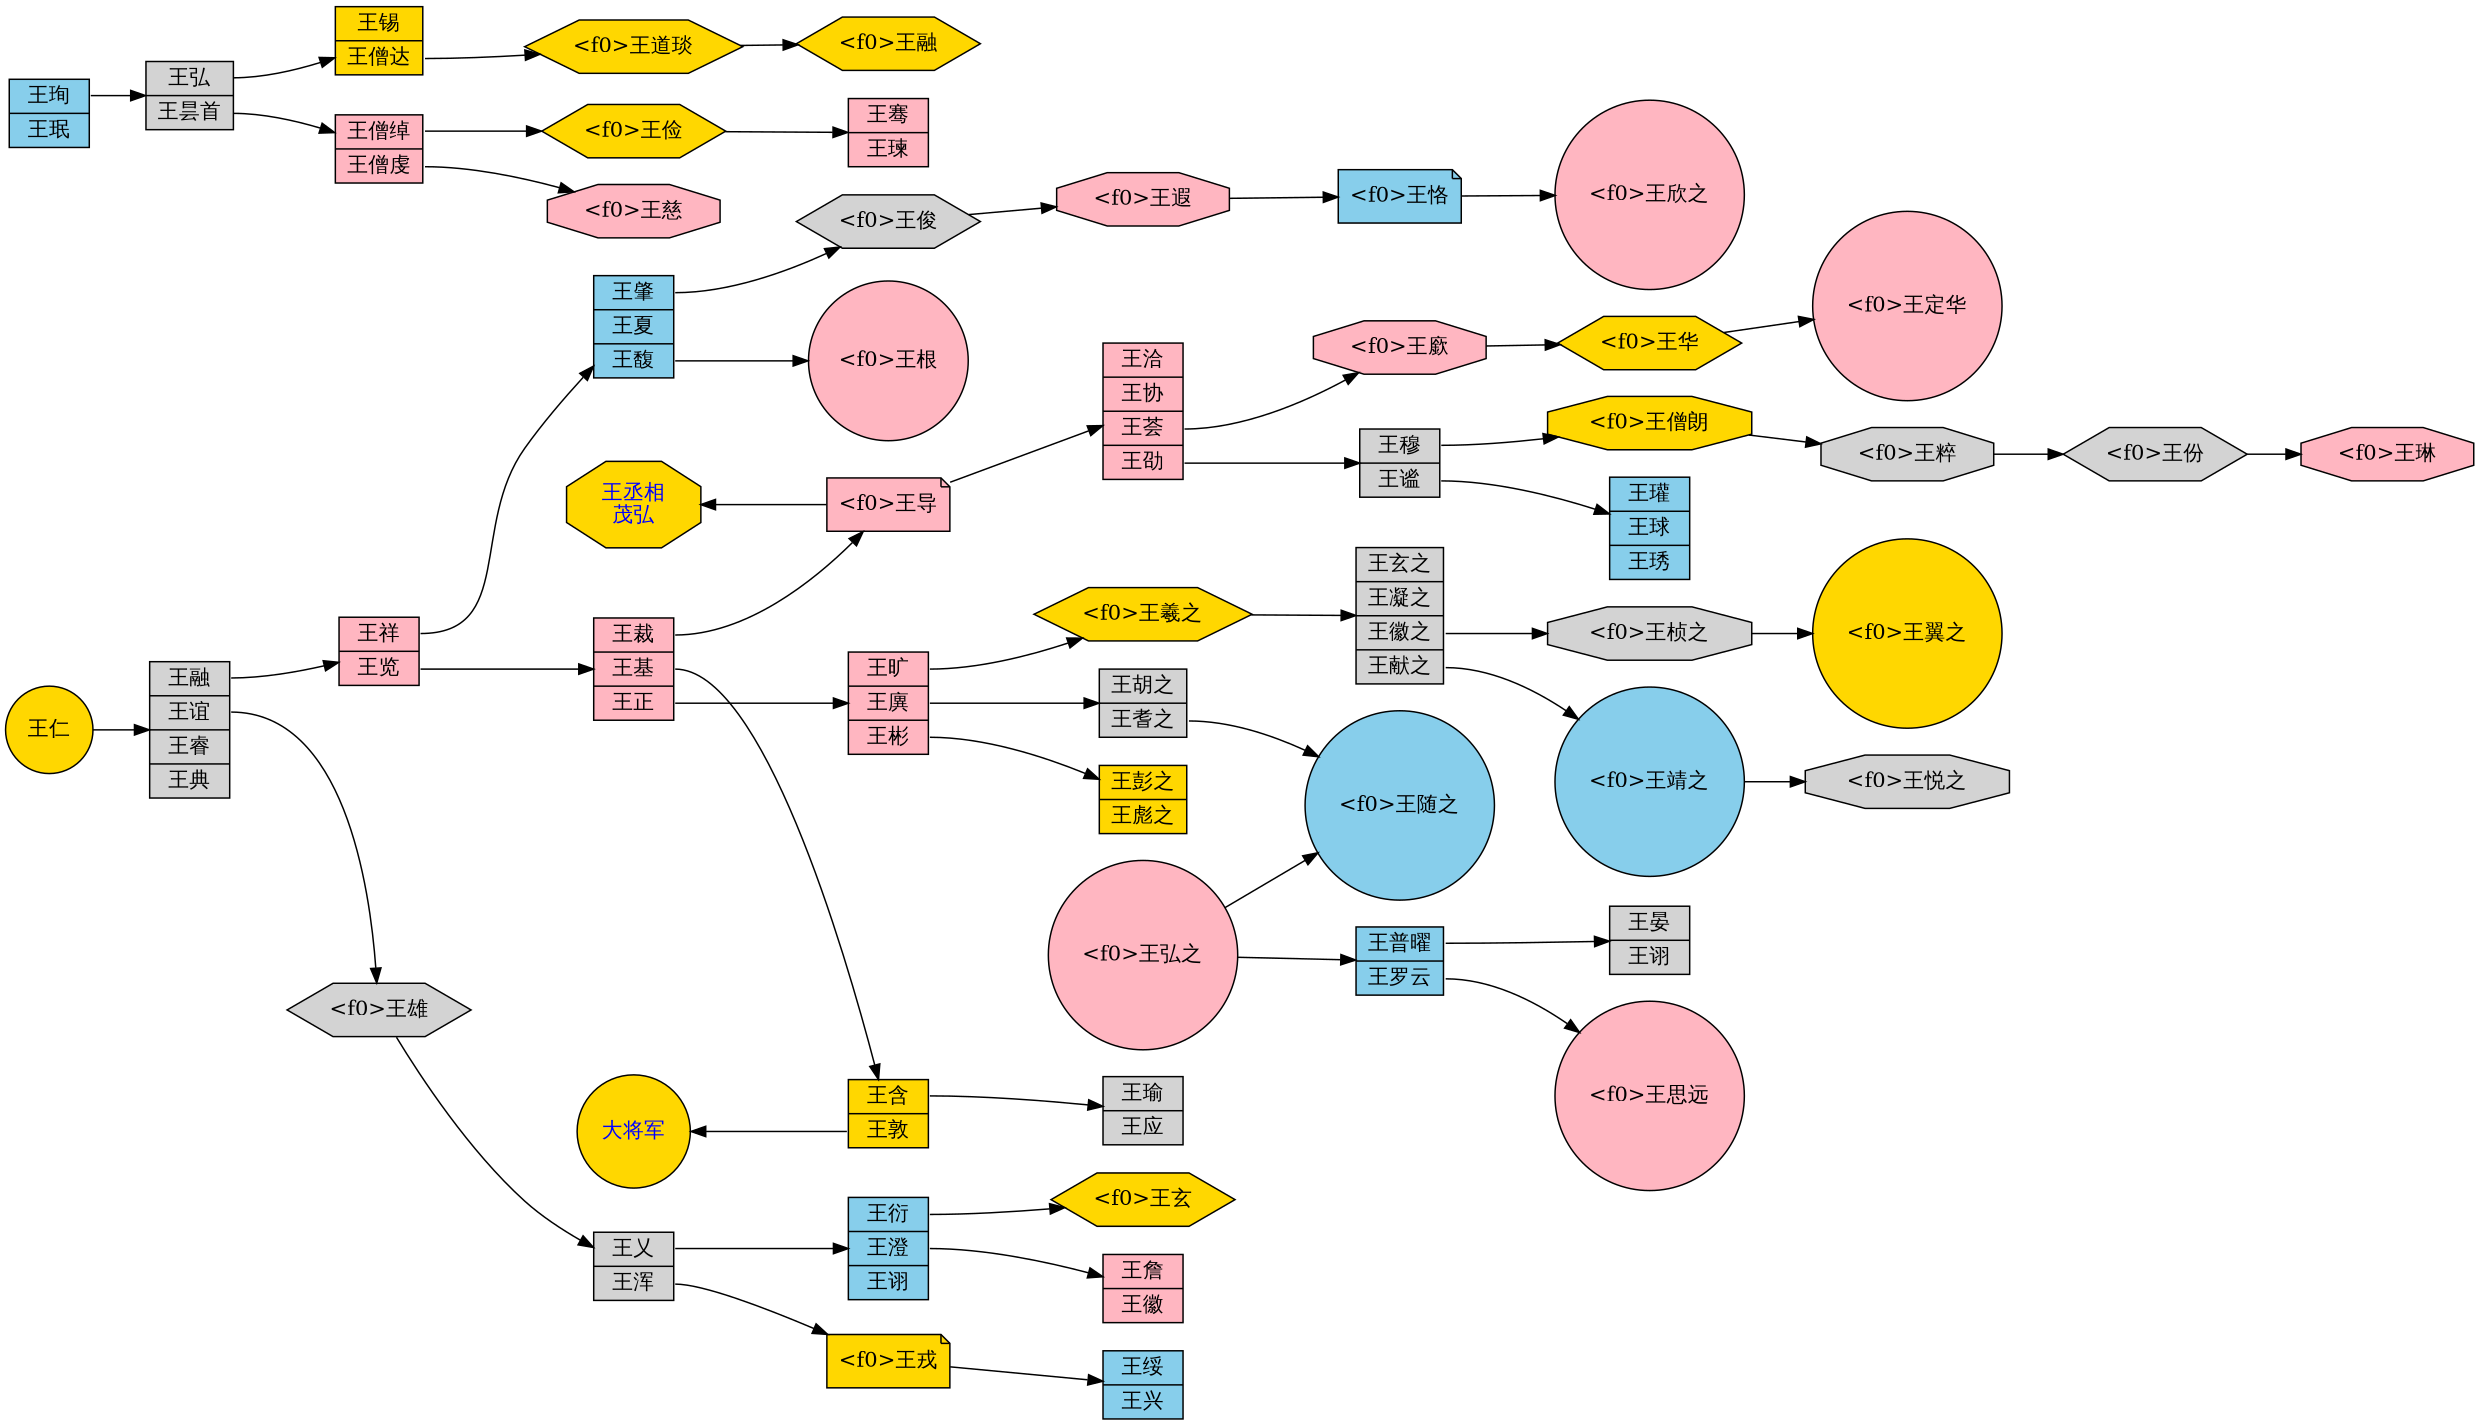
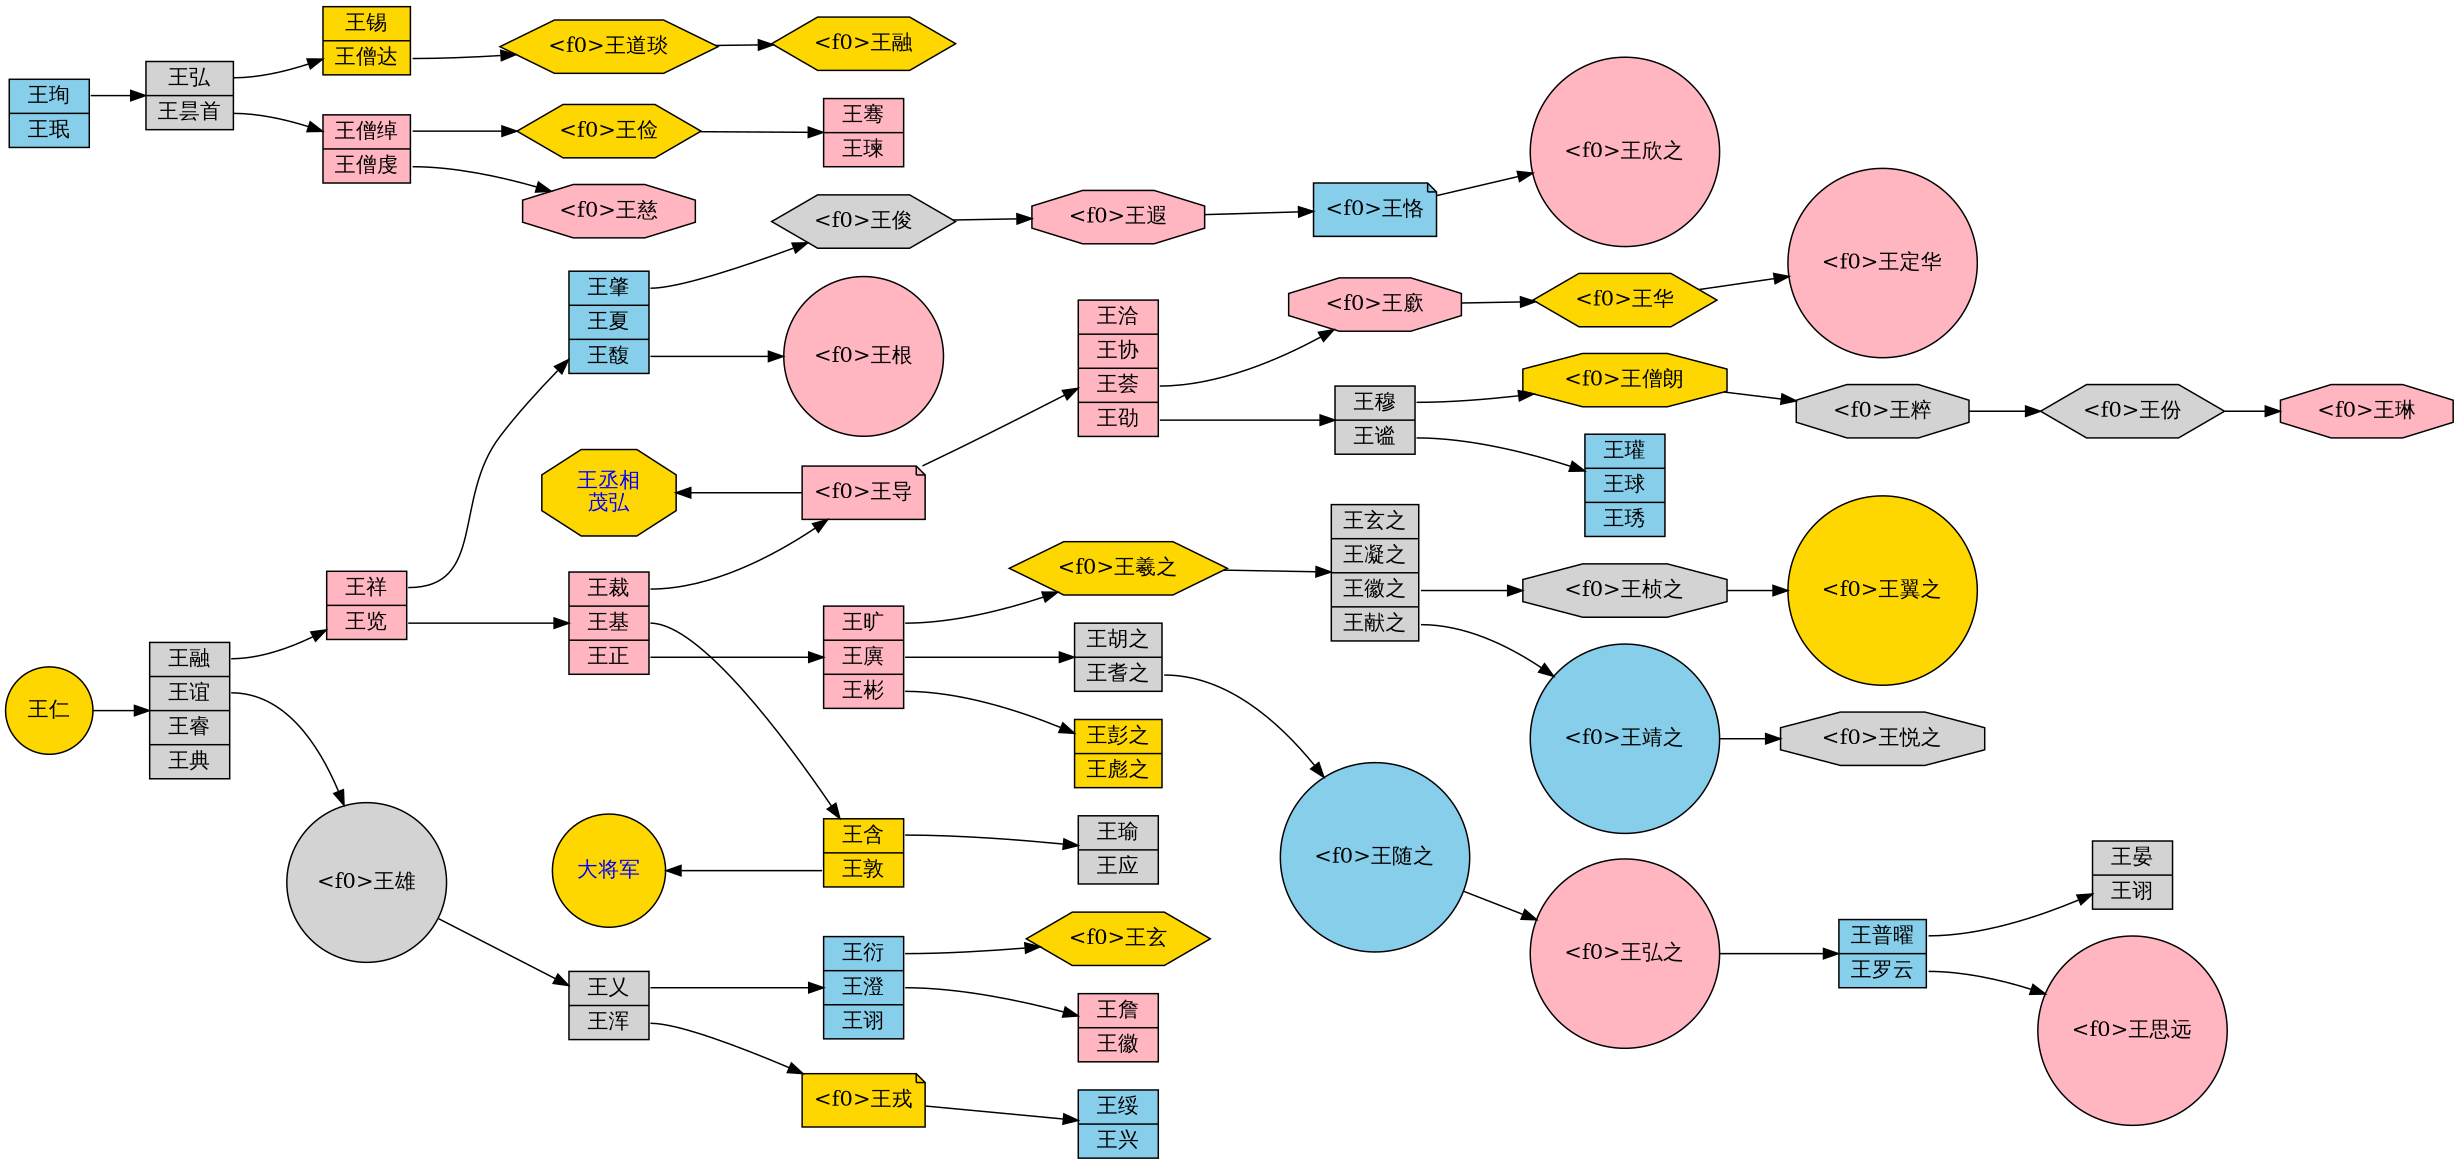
  digraph {
    rankdir=LR
    node [fillcolor=lightpink shape=record style=filled]
    n1 [fillcolor=gold label="王仁" shape=circle]
    n2 [fillcolor=lightgrey label="<f0>王融|<f1>王谊|<f2>王睿|<f3>王典"]
    n3 [label="<f0>王祥|<f1>王览"]
-   n4 [fillcolor=lightgrey label="<f0>王雄" shape=hexagon]
+   n4 [fillcolor=lightgrey label="<f0>王雄" shape=circle]
    n5 [fillcolor=skyblue label="<f0>王肇|<f1>王夏|<f2>王馥"]
    n6 [label="<f0>王裁|<f1>王基|<f2>王正"]
    n7 [fillcolor=lightgrey label="<f0>王乂|<f1>王浑"]
    n8 [fillcolor=lightgrey label="<f0>王俊" shape=hexagon]
    n9 [label="<f0>王根" shape=circle]
    n10 [label="<f0>王导" shape=note]
    n11 [fillcolor=gold label="<f0>王含|<f1>王敦"]
    n12 [label="<f0>王旷|<f1>王廙|<f2>王彬"]
    n13 [fillcolor=skyblue label="<f0>王衍|<f1>王澄|<f2>王诩"]
    n14 [fillcolor=gold label="<f0>王戎" shape=note]
    n15 [label="<f0>王遐" shape=octagon]
    n16 [label="<f0>王洽|<f1>王协|<f2>王荟|<f3>王劭"]
    n17 [fillcolor=lightgrey label="<f0>王瑜|<f1>王应"]
    n18 [fillcolor=gold label="<f0>王羲之" shape=hexagon]
    n19 [fillcolor=lightgrey label="<f0>王胡之|<f1>王耆之"]
    n20 [fillcolor=gold label="<f0>王彭之|<f1>王彪之"]
    n21 [fillcolor=gold label="<f0>王玄" shape=hexagon]
    n22 [label="<f0>王詹|<f1>王徽"]
    n23 [fillcolor=skyblue label="<f0>王绥|<f1>王兴"]
    n24 [fillcolor=skyblue label="<f0>王恪" shape=note]
    n25 [label="<f0>王廞" shape=octagon]
    n26 [fillcolor=lightgrey label="<f0>王穆|<f1>王谧"]
    n27 [fillcolor=lightgrey label="<f0>王玄之|<f1>王凝之|<f2>王徽之|<f3>王献之"]
    n28 [fillcolor=skyblue label="<f0>王随之" shape=circle]
    n29 [label="<f0>王欣之" shape=circle]
    n30 [fillcolor=skyblue label="<f0>王珣|<f1>王珉"]
    n31 [fillcolor=lightgrey label="<f0>王弘|<f1>王昙首"]
    n32 [fillcolor=gold label="<f0>王华" shape=hexagon]
    n33 [fillcolor=gold label="<f0>王僧朗" shape=octagon]
    n34 [fillcolor=skyblue label="<f0>王瓘|<f1>王球|<f2>王琇"]
    n35 [fillcolor=lightgrey label="<f0>王桢之" shape=octagon]
    n36 [fillcolor=skyblue label="<f0>王靖之" shape=circle]
    n37 [label="<f0>王弘之" shape=circle]
    n38 [fillcolor=gold label="<f0>王锡|<f1>王僧达"]
    n39 [label="<f0>王僧绰|<f1>王僧虔"]
    n40 [label="<f0>王定华" shape=circle]
    n41 [fillcolor=lightgrey label="<f0>王粹" shape=octagon]
    n42 [fillcolor=gold label="<f0>王翼之" shape=circle]
    n43 [fillcolor=lightgrey label="<f0>王悦之" shape=octagon]
    n44 [fillcolor=skyblue label="<f0>王普曜|<f1>王罗云"]
    n45 [fillcolor=gold label="<f0>王道琰" shape=hexagon]
    n46 [fillcolor=gold label="<f0>王俭" shape=hexagon]
    n47 [label="<f0>王慈" shape=octagon]
    n48 [fillcolor=lightgrey label="<f0>王份" shape=hexagon]
    n49 [fillcolor=lightgrey label="<f0>王晏|<f1>王诩"]
    n50 [label="<f0>王思远" shape=circle]
    n51 [fillcolor=gold label="<f0>王融" shape=hexagon]
    n52 [label="<f0>王骞|<f1>王瑓"]
    n53 [label="<f0>王琳" shape=octagon]
    n54 [fillcolor=gold fontcolor=blue label="王丞相\n茂弘" shape=octagon]
    n55 [fillcolor=gold fontcolor=blue label="大将军" shape=circle]
    n1 -> n2
    n2 -> n3 [tailport=f0]
    n2 -> n4 [tailport=f1]
    n3 -> n5 [tailport=f0]
    n3 -> n6 [tailport=f1]
    n4 -> n7
    n5 -> n8 [tailport=f0]
    n5 -> n9 [tailport=f2]
    n6 -> n10 [tailport=f0]
    n6 -> n11 [tailport=f1]
    n6 -> n12 [tailport=f2]
    n7 -> n13 [tailport=f0]
    n7 -> n14 [tailport=f1]
    n8 -> n15
    n10 -> n16
    n11 -> n17 [tailport=f0]
    n12 -> n18 [tailport=f0]
    n12 -> n19 [tailport=f1]
    n12 -> n20 [tailport=f2]
    n13 -> n21 [tailport=f0]
    n13 -> n22 [tailport=f1]
    n14 -> n23
    n15 -> n24
    n16 -> n25 [tailport=f2]
    n16 -> n26 [tailport=f3]
    n18 -> n27
    n19 -> n28 [tailport=f1]
    n24 -> n29
    n25 -> n32
    n26 -> n33 [tailport=f0]
    n26 -> n34 [tailport=f1]
    n27 -> n35 [tailport=f2]
    n27 -> n36 [tailport=f3]
-   n37 -> n28
+   n28 -> n37
    n30 -> n31 [tailport=f0]
    n31 -> n38 [tailport=f0]
    n31 -> n39 [tailport=f1]
    n32 -> n40
    n33 -> n41
    n35 -> n42
    n36 -> n43
    n37 -> n44
    n38 -> n45 [tailport=f1]
    n39 -> n46 [tailport=f0]
    n39 -> n47 [tailport=f1]
    n41 -> n48
    n44 -> n49 [tailport=f0]
    n44 -> n50 [tailport=f1]
    n45 -> n51
    n46 -> n52
    n48 -> n53
    n54 -> n10 [dir=back]
    n55 -> n11 [dir=back headport=f1]
  }
